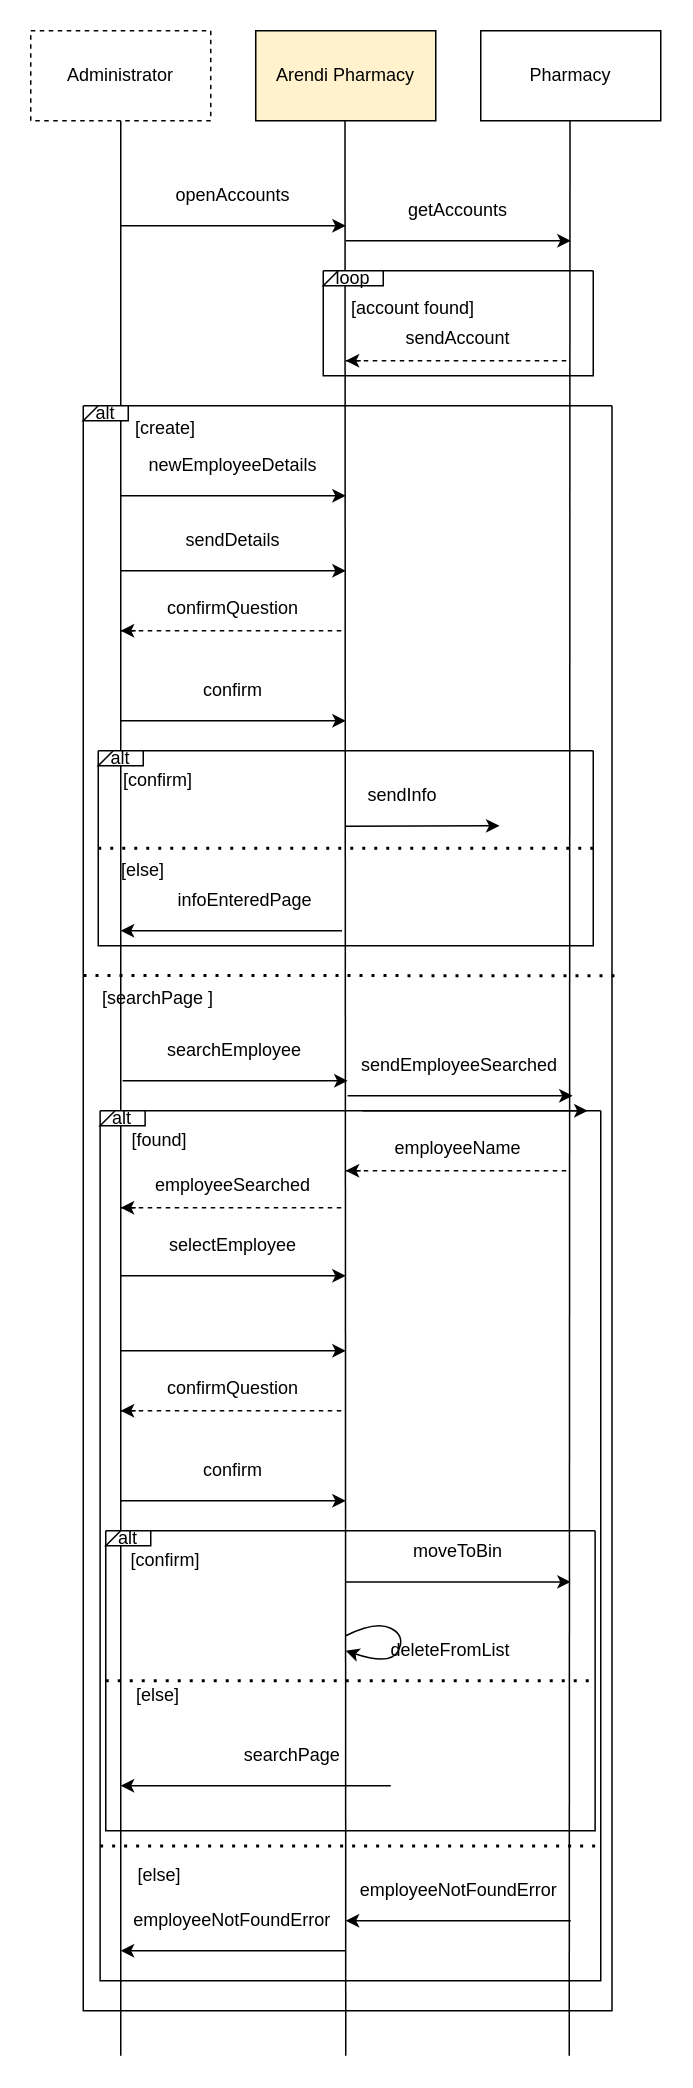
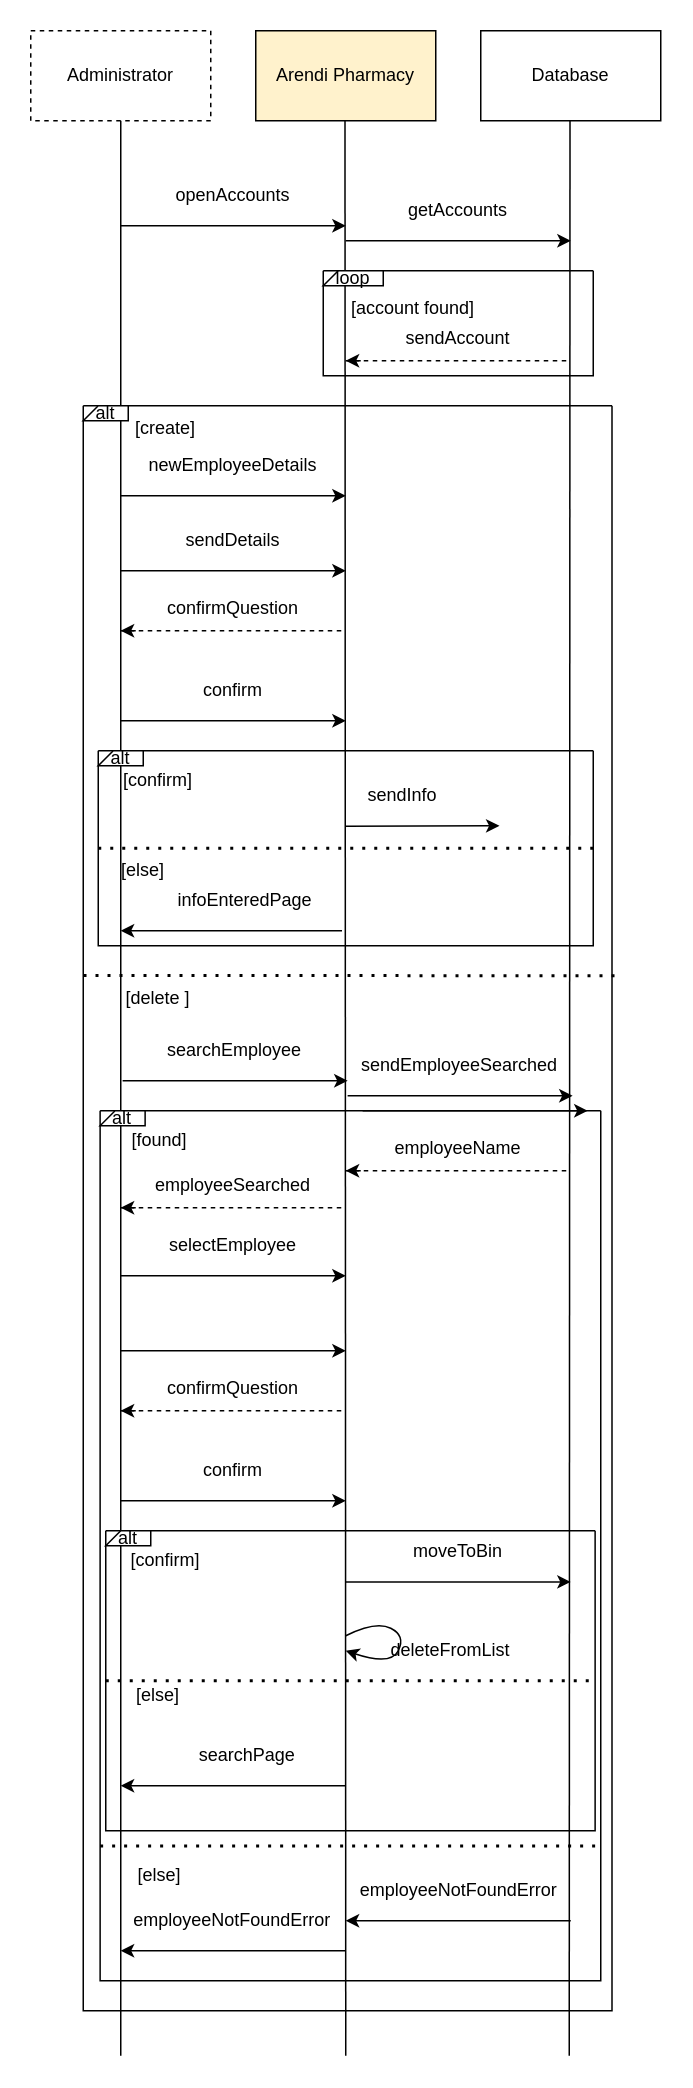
  <mxCell id="0" />
  <mxCell id="1" parent="0" />
  <mxCell id="2" value="Administrator" style="rounded=0;whiteSpace=wrap;html=1;dashed=1;" vertex="1" parent="1"><mxGeometry x="20" y="20" width="120" height="60" as="geometry" /></mxCell>
  <mxCell id="3" value="Arendi Pharmacy" style="rounded=0;whiteSpace=wrap;html=1;fillColor=#fff2cc;" vertex="1" parent="1"><mxGeometry x="170" y="20" width="120" height="60" as="geometry" /></mxCell>
- <mxCell id="4" value="Pharmacy" style="rounded=0;whiteSpace=wrap;html=1;" vertex="1" parent="1"><mxGeometry x="320" y="20" width="120" height="60" as="geometry" /></mxCell>
+ <mxCell id="4" value="Database" style="rounded=0;whiteSpace=wrap;html=1;" vertex="1" parent="1"><mxGeometry x="320" y="20" width="120" height="60" as="geometry" /></mxCell>
  <mxCell id="5" value="" style="endArrow=none;html=1;rounded=0;entryX=0.5;entryY=1;entryDx=0;entryDy=0;" edge="1" parent="1" target="2"><mxGeometry width="50" height="50" relative="1" as="geometry"><mxPoint x="80" y="1370" as="sourcePoint" /><mxPoint x="460" y="220" as="targetPoint" /></mxGeometry></mxCell>
  <mxCell id="6" value="" style="endArrow=none;html=1;rounded=0;entryX=0.5;entryY=1;entryDx=0;entryDy=0;" edge="1" parent="1"><mxGeometry width="50" height="50" relative="1" as="geometry"><mxPoint x="230" y="1370" as="sourcePoint" /><mxPoint x="229.5" y="80" as="targetPoint" /></mxGeometry></mxCell>
  <mxCell id="7" value="" style="endArrow=none;html=1;rounded=0;entryX=0.5;entryY=1;entryDx=0;entryDy=0;" edge="1" parent="1"><mxGeometry width="50" height="50" relative="1" as="geometry"><mxPoint x="379" y="1370" as="sourcePoint" /><mxPoint x="379.5" y="80" as="targetPoint" /></mxGeometry></mxCell>
  <mxCell id="8" value="" style="endArrow=classic;html=1;rounded=0;" edge="1" parent="1"><mxGeometry width="50" height="50" relative="1" as="geometry"><mxPoint x="80" y="150" as="sourcePoint" /><mxPoint x="230" y="150" as="targetPoint" /></mxGeometry></mxCell>
  <mxCell id="9" value="openAccounts" style="text;html=1;strokeColor=none;fillColor=none;align=center;verticalAlign=middle;whiteSpace=wrap;rounded=0;" vertex="1" parent="1"><mxGeometry x="90" y="110" width="130" height="40" as="geometry" /></mxCell>
  <mxCell id="10" value="" style="endArrow=classic;html=1;rounded=0;" edge="1" parent="1"><mxGeometry width="50" height="50" relative="1" as="geometry"><mxPoint x="230" y="160" as="sourcePoint" /><mxPoint x="380" y="160" as="targetPoint" /></mxGeometry></mxCell>
  <mxCell id="11" value="getAccounts" style="text;html=1;strokeColor=none;fillColor=none;align=center;verticalAlign=middle;whiteSpace=wrap;rounded=0;" vertex="1" parent="1"><mxGeometry x="240" y="120" width="130" height="40" as="geometry" /></mxCell>
  <mxCell id="12" value="" style="swimlane;startSize=0;" vertex="1" parent="1"><mxGeometry x="55" y="270" width="352.5" height="1070" as="geometry"><mxRectangle x="50" y="190" width="50" height="40" as="alternateBounds" /></mxGeometry></mxCell>
  <mxCell id="13" value="alt" style="shape=card;whiteSpace=wrap;html=1;" vertex="1" parent="12"><mxGeometry width="30" height="10" as="geometry" /></mxCell>
  <mxCell id="14" value="[create]" style="text;html=1;strokeColor=none;fillColor=none;align=center;verticalAlign=middle;whiteSpace=wrap;rounded=0;" vertex="1" parent="12"><mxGeometry width="110" height="30" as="geometry" /></mxCell>
- <mxCell id="15" value="[searchPage ]" style="text;html=1;strokeColor=none;fillColor=none;align=center;verticalAlign=middle;whiteSpace=wrap;rounded=0;" vertex="1" parent="12"><mxGeometry x="-5" y="380" width="110" height="30" as="geometry" /></mxCell>
+ <mxCell id="15" value="[delete ]" style="text;html=1;strokeColor=none;fillColor=none;align=center;verticalAlign=middle;whiteSpace=wrap;rounded=0;" vertex="1" parent="12"><mxGeometry x="-5" y="380" width="110" height="30" as="geometry" /></mxCell>
  <mxCell id="16" value="" style="endArrow=classic;html=1;rounded=0;" edge="1" parent="12"><mxGeometry width="50" height="50" relative="1" as="geometry"><mxPoint x="25" y="60" as="sourcePoint" /><mxPoint x="175" y="60" as="targetPoint" /></mxGeometry></mxCell>
  <mxCell id="17" value="newEmployeeDetails" style="text;html=1;strokeColor=none;fillColor=none;align=center;verticalAlign=middle;whiteSpace=wrap;rounded=0;" vertex="1" parent="12"><mxGeometry x="35" y="20" width="130" height="40" as="geometry" /></mxCell>
  <mxCell id="18" value="" style="endArrow=classic;html=1;rounded=0;" edge="1" parent="12"><mxGeometry width="50" height="50" relative="1" as="geometry"><mxPoint x="25" y="110" as="sourcePoint" /><mxPoint x="175" y="110" as="targetPoint" /></mxGeometry></mxCell>
  <mxCell id="19" value="sendDetails" style="text;html=1;strokeColor=none;fillColor=none;align=center;verticalAlign=middle;whiteSpace=wrap;rounded=0;" vertex="1" parent="12"><mxGeometry x="35" y="70" width="130" height="40" as="geometry" /></mxCell>
  <mxCell id="20" value="confirmQuestion" style="text;html=1;strokeColor=none;fillColor=none;align=center;verticalAlign=middle;whiteSpace=wrap;rounded=0;" vertex="1" parent="12"><mxGeometry x="70" y="120" width="60" height="30" as="geometry" /></mxCell>
  <mxCell id="21" value="" style="endArrow=none;dashed=1;html=1;rounded=0;" edge="1" parent="12"><mxGeometry width="50" height="50" relative="1" as="geometry"><mxPoint x="25" y="150" as="sourcePoint" /><mxPoint x="175" y="150" as="targetPoint" /></mxGeometry></mxCell>
  <mxCell id="22" value="" style="endArrow=classic;html=1;rounded=0;" edge="1" parent="12"><mxGeometry width="50" height="50" relative="1" as="geometry"><mxPoint x="35" y="150" as="sourcePoint" /><mxPoint x="25" y="150" as="targetPoint" /></mxGeometry></mxCell>
  <mxCell id="23" value="" style="endArrow=classic;html=1;rounded=0;" edge="1" parent="12"><mxGeometry width="50" height="50" relative="1" as="geometry"><mxPoint x="25" y="210" as="sourcePoint" /><mxPoint x="175" y="210" as="targetPoint" /></mxGeometry></mxCell>
  <mxCell id="24" value="confirm" style="text;html=1;strokeColor=none;fillColor=none;align=center;verticalAlign=middle;whiteSpace=wrap;rounded=0;" vertex="1" parent="12"><mxGeometry x="35" y="170" width="130" height="40" as="geometry" /></mxCell>
  <mxCell id="25" value="" style="swimlane;startSize=0;" vertex="1" parent="12"><mxGeometry x="10" y="230" width="330" height="130" as="geometry"><mxRectangle x="50" y="190" width="50" height="40" as="alternateBounds" /></mxGeometry></mxCell>
  <mxCell id="26" value="alt" style="shape=card;whiteSpace=wrap;html=1;" vertex="1" parent="25"><mxGeometry width="30" height="10" as="geometry" /></mxCell>
  <mxCell id="27" value="[confirm]" style="text;html=1;strokeColor=none;fillColor=none;align=center;verticalAlign=middle;whiteSpace=wrap;rounded=0;" vertex="1" parent="25"><mxGeometry x="-15" y="4.67" width="110" height="30" as="geometry" /></mxCell>
  <mxCell id="28" value="[else]" style="text;html=1;strokeColor=none;fillColor=none;align=center;verticalAlign=middle;whiteSpace=wrap;rounded=0;" vertex="1" parent="25"><mxGeometry x="-25" y="70" width="110" height="20" as="geometry" /></mxCell>
  <mxCell id="29" value="" style="endArrow=classic;html=1;rounded=0;entryX=1;entryY=1;entryDx=0;entryDy=0;" edge="1" parent="25" target="30"><mxGeometry width="50" height="50" relative="1" as="geometry"><mxPoint x="165" y="50.33" as="sourcePoint" /><mxPoint x="322.5" y="50.0" as="targetPoint" /></mxGeometry></mxCell>
  <mxCell id="30" value="sendInfo" style="text;html=1;strokeColor=none;fillColor=none;align=center;verticalAlign=middle;whiteSpace=wrap;rounded=0;" vertex="1" parent="25"><mxGeometry x="137.5" y="10.0" width="130" height="40" as="geometry" /></mxCell>
  <mxCell id="31" value="" style="endArrow=classic;html=1;rounded=0;exitX=1;exitY=1;exitDx=0;exitDy=0;" edge="1" parent="25" source="32"><mxGeometry width="50" height="50" relative="1" as="geometry"><mxPoint x="173.5" y="120" as="sourcePoint" /><mxPoint x="15" y="120" as="targetPoint" /></mxGeometry></mxCell>
  <mxCell id="32" value="infoEnteredPage" style="text;html=1;strokeColor=none;fillColor=none;align=center;verticalAlign=middle;whiteSpace=wrap;rounded=0;" vertex="1" parent="25"><mxGeometry x="32.5" y="80" width="130" height="40" as="geometry" /></mxCell>
  <mxCell id="33" value="" style="endArrow=none;dashed=1;html=1;dashPattern=1 3;strokeWidth=2;rounded=0;exitX=0;exitY=0.5;exitDx=0;exitDy=0;entryX=1;entryY=0.5;entryDx=0;entryDy=0;" edge="1" parent="12" source="25" target="25"><mxGeometry width="50" height="50" relative="1" as="geometry"><mxPoint x="202.5" y="340" as="sourcePoint" /><mxPoint x="252.5" y="290" as="targetPoint" /></mxGeometry></mxCell>
  <mxCell id="34" value="" style="endArrow=none;dashed=1;html=1;dashPattern=1 3;strokeWidth=2;rounded=0;exitX=0.047;exitY=-0.007;exitDx=0;exitDy=0;exitPerimeter=0;" edge="1" parent="12" source="15"><mxGeometry width="50" height="50" relative="1" as="geometry"><mxPoint x="10" y="380" as="sourcePoint" /><mxPoint x="355" y="380" as="targetPoint" /></mxGeometry></mxCell>
  <mxCell id="35" value="" style="endArrow=classic;html=1;rounded=0;" edge="1" parent="12"><mxGeometry width="50" height="50" relative="1" as="geometry"><mxPoint x="26.25" y="450" as="sourcePoint" /><mxPoint x="176.25" y="450" as="targetPoint" /></mxGeometry></mxCell>
  <mxCell id="36" value="searchEmployee" style="text;html=1;strokeColor=none;fillColor=none;align=center;verticalAlign=middle;whiteSpace=wrap;rounded=0;" vertex="1" parent="12"><mxGeometry x="36.25" y="410" width="130" height="40" as="geometry" /></mxCell>
  <mxCell id="37" value="" style="endArrow=classic;html=1;rounded=0;" edge="1" parent="12"><mxGeometry width="50" height="50" relative="1" as="geometry"><mxPoint x="176.25" y="460" as="sourcePoint" /><mxPoint x="326.25" y="460" as="targetPoint" /></mxGeometry></mxCell>
  <mxCell id="38" value="sendEmployeeSearched" style="text;html=1;strokeColor=none;fillColor=none;align=center;verticalAlign=middle;whiteSpace=wrap;rounded=0;" vertex="1" parent="12"><mxGeometry x="186.25" y="420" width="130" height="40" as="geometry" /></mxCell>
  <mxCell id="39" value="" style="swimlane;startSize=0;" vertex="1" parent="12"><mxGeometry x="11.25" y="470" width="333.75" height="580" as="geometry"><mxRectangle x="50" y="190" width="50" height="40" as="alternateBounds" /></mxGeometry></mxCell>
  <mxCell id="40" value="alt" style="shape=card;whiteSpace=wrap;html=1;" vertex="1" parent="39"><mxGeometry width="30" height="10" as="geometry" /></mxCell>
  <mxCell id="41" value="[found]" style="text;html=1;strokeColor=none;fillColor=none;align=center;verticalAlign=middle;whiteSpace=wrap;rounded=0;" vertex="1" parent="39"><mxGeometry x="-15" y="4.67" width="110" height="30" as="geometry" /></mxCell>
  <mxCell id="42" value="[else]" style="text;html=1;strokeColor=none;fillColor=none;align=center;verticalAlign=middle;whiteSpace=wrap;rounded=0;" vertex="1" parent="39"><mxGeometry x="-15" y="500" width="110" height="20" as="geometry" /></mxCell>
  <mxCell id="43" value="employeeName" style="text;html=1;strokeColor=none;fillColor=none;align=center;verticalAlign=middle;whiteSpace=wrap;rounded=0;" vertex="1" parent="39"><mxGeometry x="208.75" y="10.0" width="60" height="30" as="geometry" /></mxCell>
  <mxCell id="44" value="" style="endArrow=none;dashed=1;html=1;rounded=0;" edge="1" parent="39"><mxGeometry width="50" height="50" relative="1" as="geometry"><mxPoint x="163.75" y="40.0" as="sourcePoint" /><mxPoint x="313.75" y="40.0" as="targetPoint" /></mxGeometry></mxCell>
  <mxCell id="45" value="" style="endArrow=classic;html=1;rounded=0;" edge="1" parent="39"><mxGeometry width="50" height="50" relative="1" as="geometry"><mxPoint x="173.75" y="40.0" as="sourcePoint" /><mxPoint x="163.75" y="40.0" as="targetPoint" /></mxGeometry></mxCell>
  <mxCell id="46" value="employeeSearched" style="text;html=1;strokeColor=none;fillColor=none;align=center;verticalAlign=middle;whiteSpace=wrap;rounded=0;" vertex="1" parent="39"><mxGeometry x="58.75" y="34.67" width="60" height="30" as="geometry" /></mxCell>
  <mxCell id="47" value="" style="endArrow=none;dashed=1;html=1;rounded=0;" edge="1" parent="39"><mxGeometry width="50" height="50" relative="1" as="geometry"><mxPoint x="13.75" y="64.67" as="sourcePoint" /><mxPoint x="163.75" y="64.67" as="targetPoint" /></mxGeometry></mxCell>
  <mxCell id="48" value="" style="endArrow=classic;html=1;rounded=0;" edge="1" parent="39"><mxGeometry width="50" height="50" relative="1" as="geometry"><mxPoint x="23.75" y="64.67" as="sourcePoint" /><mxPoint x="13.75" y="64.67" as="targetPoint" /></mxGeometry></mxCell>
  <mxCell id="49" value="" style="endArrow=classic;html=1;rounded=0;" edge="1" parent="39"><mxGeometry width="50" height="50" relative="1" as="geometry"><mxPoint x="13.75" y="110" as="sourcePoint" /><mxPoint x="163.75" y="110" as="targetPoint" /></mxGeometry></mxCell>
  <mxCell id="50" value="selectEmployee" style="text;html=1;strokeColor=none;fillColor=none;align=center;verticalAlign=middle;whiteSpace=wrap;rounded=0;" vertex="1" parent="39"><mxGeometry x="23.75" y="70" width="130" height="40" as="geometry" /></mxCell>
  <mxCell id="51" value="" style="endArrow=classic;html=1;rounded=0;" edge="1" parent="39"><mxGeometry width="50" height="50" relative="1" as="geometry"><mxPoint x="13.75" y="160" as="sourcePoint" /><mxPoint x="163.75" y="160" as="targetPoint" /></mxGeometry></mxCell>
  <mxCell id="52" value="confirmQuestion" style="text;html=1;strokeColor=none;fillColor=none;align=center;verticalAlign=middle;whiteSpace=wrap;rounded=0;" vertex="1" parent="39"><mxGeometry x="58.75" y="170" width="60" height="30" as="geometry" /></mxCell>
  <mxCell id="53" value="" style="endArrow=none;dashed=1;html=1;rounded=0;" edge="1" parent="39"><mxGeometry width="50" height="50" relative="1" as="geometry"><mxPoint x="13.75" y="200" as="sourcePoint" /><mxPoint x="163.75" y="200" as="targetPoint" /></mxGeometry></mxCell>
  <mxCell id="54" value="" style="endArrow=classic;html=1;rounded=0;" edge="1" parent="39"><mxGeometry width="50" height="50" relative="1" as="geometry"><mxPoint x="23.75" y="200" as="sourcePoint" /><mxPoint x="13.75" y="200" as="targetPoint" /></mxGeometry></mxCell>
  <mxCell id="55" value="" style="endArrow=classic;html=1;rounded=0;" edge="1" parent="39"><mxGeometry width="50" height="50" relative="1" as="geometry"><mxPoint x="13.75" y="260" as="sourcePoint" /><mxPoint x="163.75" y="260" as="targetPoint" /></mxGeometry></mxCell>
  <mxCell id="56" value="confirm" style="text;html=1;strokeColor=none;fillColor=none;align=center;verticalAlign=middle;whiteSpace=wrap;rounded=0;" vertex="1" parent="39"><mxGeometry x="23.75" y="220" width="130" height="40" as="geometry" /></mxCell>
  <mxCell id="57" value="" style="swimlane;startSize=0;" vertex="1" parent="39"><mxGeometry x="3.75" y="280" width="326.25" height="200" as="geometry"><mxRectangle x="50" y="190" width="50" height="40" as="alternateBounds" /></mxGeometry></mxCell>
  <mxCell id="58" value="alt" style="shape=card;whiteSpace=wrap;html=1;" vertex="1" parent="57"><mxGeometry width="30" height="10" as="geometry" /></mxCell>
  <mxCell id="59" value="[confirm]" style="text;html=1;strokeColor=none;fillColor=none;align=center;verticalAlign=middle;whiteSpace=wrap;rounded=0;" vertex="1" parent="57"><mxGeometry x="-15" y="4.67" width="110" height="30" as="geometry" /></mxCell>
  <mxCell id="60" value="[else]" style="text;html=1;strokeColor=none;fillColor=none;align=center;verticalAlign=middle;whiteSpace=wrap;rounded=0;" vertex="1" parent="57"><mxGeometry x="-20" y="100" width="110" height="20" as="geometry" /></mxCell>
  <mxCell id="61" value="" style="endArrow=classic;html=1;rounded=0;" edge="1" parent="57"><mxGeometry width="50" height="50" relative="1" as="geometry"><mxPoint x="160.0" y="34.1" as="sourcePoint" /><mxPoint x="310.0" y="34.1" as="targetPoint" /></mxGeometry></mxCell>
  <mxCell id="62" value="moveToBin" style="text;html=1;strokeColor=none;fillColor=none;align=center;verticalAlign=middle;whiteSpace=wrap;rounded=0;" vertex="1" parent="57"><mxGeometry x="170" y="-5.9" width="130" height="40" as="geometry" /></mxCell>
  <mxCell id="63" value="" style="curved=1;endArrow=classic;html=1;rounded=0;" edge="1" parent="57"><mxGeometry width="50" height="50" relative="1" as="geometry"><mxPoint x="160" y="70" as="sourcePoint" /><mxPoint x="160" y="80" as="targetPoint" /><Array as="points"><mxPoint x="180" y="60" /><mxPoint x="200" y="70" /><mxPoint x="190" y="90" /></Array></mxGeometry></mxCell>
  <mxCell id="64" value="deleteFromList" style="text;html=1;strokeColor=none;fillColor=none;align=center;verticalAlign=middle;whiteSpace=wrap;rounded=0;" vertex="1" parent="57"><mxGeometry x="165" y="60" width="130" height="40" as="geometry" /></mxCell>
  <mxCell id="65" value="" style="endArrow=classic;html=1;rounded=0;exitX=1;exitY=1;exitDx=0;exitDy=0;" edge="1" parent="57" source="66"><mxGeometry width="50" height="50" relative="1" as="geometry"><mxPoint x="113.5" y="-340" as="sourcePoint" /><mxPoint x="10" y="170" as="targetPoint" /></mxGeometry></mxCell>
- <mxCell id="66" value="searchPage" style="text;html=1;strokeColor=none;fillColor=none;align=center;verticalAlign=middle;whiteSpace=wrap;rounded=0;" vertex="1" parent="57"><mxGeometry x="57.5" y="130" width="132.5" height="40" as="geometry" /></mxCell>
+ <mxCell id="66" value="searchPage" style="text;html=1;strokeColor=none;fillColor=none;align=center;verticalAlign=middle;whiteSpace=wrap;rounded=0;" vertex="1" parent="57"><mxGeometry x="27.5" y="130" width="132.5" height="40" as="geometry" /></mxCell>
  <mxCell id="67" value="" style="endArrow=none;dashed=1;html=1;dashPattern=1 3;strokeWidth=2;rounded=0;exitX=0;exitY=0.5;exitDx=0;exitDy=0;entryX=1;entryY=0.5;entryDx=0;entryDy=0;" edge="1" parent="39" source="57" target="57"><mxGeometry width="50" height="50" relative="1" as="geometry"><mxPoint x="151.25" y="110" as="sourcePoint" /><mxPoint x="201.25" y="60" as="targetPoint" /></mxGeometry></mxCell>
  <mxCell id="68" value="" style="endArrow=classic;html=1;rounded=0;" edge="1" parent="39"><mxGeometry width="50" height="50" relative="1" as="geometry"><mxPoint x="313.75" y="540" as="sourcePoint" /><mxPoint x="163.75" y="540" as="targetPoint" /></mxGeometry></mxCell>
  <mxCell id="69" value="employeeNotFoundError" style="text;html=1;strokeColor=none;fillColor=none;align=center;verticalAlign=middle;whiteSpace=wrap;rounded=0;" vertex="1" parent="39"><mxGeometry x="172.5" y="500" width="132.5" height="40" as="geometry" /></mxCell>
  <mxCell id="70" value="" style="endArrow=classic;html=1;rounded=0;" edge="1" parent="39"><mxGeometry width="50" height="50" relative="1" as="geometry"><mxPoint x="163.75" y="560" as="sourcePoint" /><mxPoint x="13.75" y="560" as="targetPoint" /></mxGeometry></mxCell>
  <mxCell id="71" value="employeeNotFoundError" style="text;html=1;strokeColor=none;fillColor=none;align=center;verticalAlign=middle;whiteSpace=wrap;rounded=0;" vertex="1" parent="39"><mxGeometry x="21.25" y="520" width="132.5" height="40" as="geometry" /></mxCell>
  <mxCell id="72" value="" style="endArrow=none;dashed=1;html=1;dashPattern=1 3;strokeWidth=2;rounded=0;entryX=1;entryY=0.845;entryDx=0;entryDy=0;entryPerimeter=0;exitX=0;exitY=0.845;exitDx=0;exitDy=0;exitPerimeter=0;" edge="1" parent="12" source="39" target="39"><mxGeometry width="50" height="50" relative="1" as="geometry"><mxPoint x="15" y="960" as="sourcePoint" /><mxPoint x="345" y="760" as="targetPoint" /></mxGeometry></mxCell>
  <mxCell id="73" value="" style="swimlane;startSize=0;" vertex="1" parent="1"><mxGeometry x="215" y="180" width="180" height="70" as="geometry"><mxRectangle x="50" y="190" width="50" height="40" as="alternateBounds" /></mxGeometry></mxCell>
  <mxCell id="74" value="loop" style="shape=card;whiteSpace=wrap;html=1;" vertex="1" parent="73"><mxGeometry width="40" height="10" as="geometry" /></mxCell>
  <mxCell id="75" value="[account found]" style="text;html=1;strokeColor=none;fillColor=none;align=center;verticalAlign=middle;whiteSpace=wrap;rounded=0;" vertex="1" parent="73"><mxGeometry x="5" y="10" width="110" height="30" as="geometry" /></mxCell>
  <mxCell id="76" value="sendAccount" style="text;html=1;strokeColor=none;fillColor=none;align=center;verticalAlign=middle;whiteSpace=wrap;rounded=0;" vertex="1" parent="73"><mxGeometry x="60" y="30" width="60" height="30" as="geometry" /></mxCell>
  <mxCell id="77" value="" style="endArrow=none;dashed=1;html=1;rounded=0;" edge="1" parent="73"><mxGeometry width="50" height="50" relative="1" as="geometry"><mxPoint x="15" y="60" as="sourcePoint" /><mxPoint x="165" y="60" as="targetPoint" /></mxGeometry></mxCell>
  <mxCell id="78" value="" style="endArrow=classic;html=1;rounded=0;" edge="1" parent="73"><mxGeometry width="50" height="50" relative="1" as="geometry"><mxPoint x="25" y="60" as="sourcePoint" /><mxPoint x="15" y="60" as="targetPoint" /></mxGeometry></mxCell>
  <mxCell id="79" value="" style="endArrow=classic;html=1;rounded=0;" edge="1" parent="1"><mxGeometry width="50" height="50" relative="1" as="geometry"><mxPoint x="241.25" y="740" as="sourcePoint" /><mxPoint x="391.25" y="740" as="targetPoint" /></mxGeometry></mxCell>
